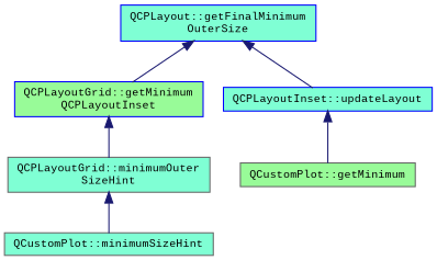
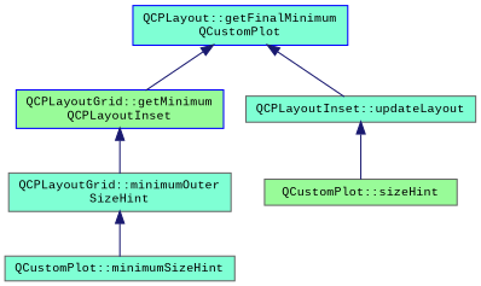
  digraph {
    fontname="Liberation Mono"
    rankdir=TB
    node [color=gray40 fillcolor=aquamarine fontname="Liberation Mono" fontsize=10 shape=record style=filled]
    edge [color=midnightblue dir=back fontname="Liberation Mono" fontsize=10 labelfontname=Helvetica labelfontsize=10 style=solid]
-   n1 [color=blue fontcolor=black height=0.2 label="QCPLayout::getFinalMinimum\lOuterSize" width=0.4]
+   n1 [color=blue fontcolor=black height=0.2 label="QCPLayout::getFinalMinimum\lQCustomPlot" width=0.4]
    n2 [color=blue fillcolor=palegreen height=0.2 label="QCPLayoutGrid::getMinimum\lQCPLayoutInset" width=0.4]
-   n3 [color=blue height=0.2 label="QCPLayoutInset::updateLayout" width=0.4]
+   n3 [height=0.2 label="QCPLayoutInset::updateLayout" width=0.4]
    n4 [height=0.2 label="QCPLayoutGrid::minimumOuter\lSizeHint" width=0.4]
-   n5 [fillcolor=palegreen height=0.2 label="QCustomPlot::getMinimum" width=0.4]
+   n5 [fillcolor=palegreen height=0.2 label="QCustomPlot::sizeHint" width=0.4]
    n6 [height=0.2 label="QCustomPlot::minimumSizeHint" width=0.4]
    n1 -> n2
    n1 -> n3
    n2 -> n4
    n3 -> n5
    n4 -> n6
  }
